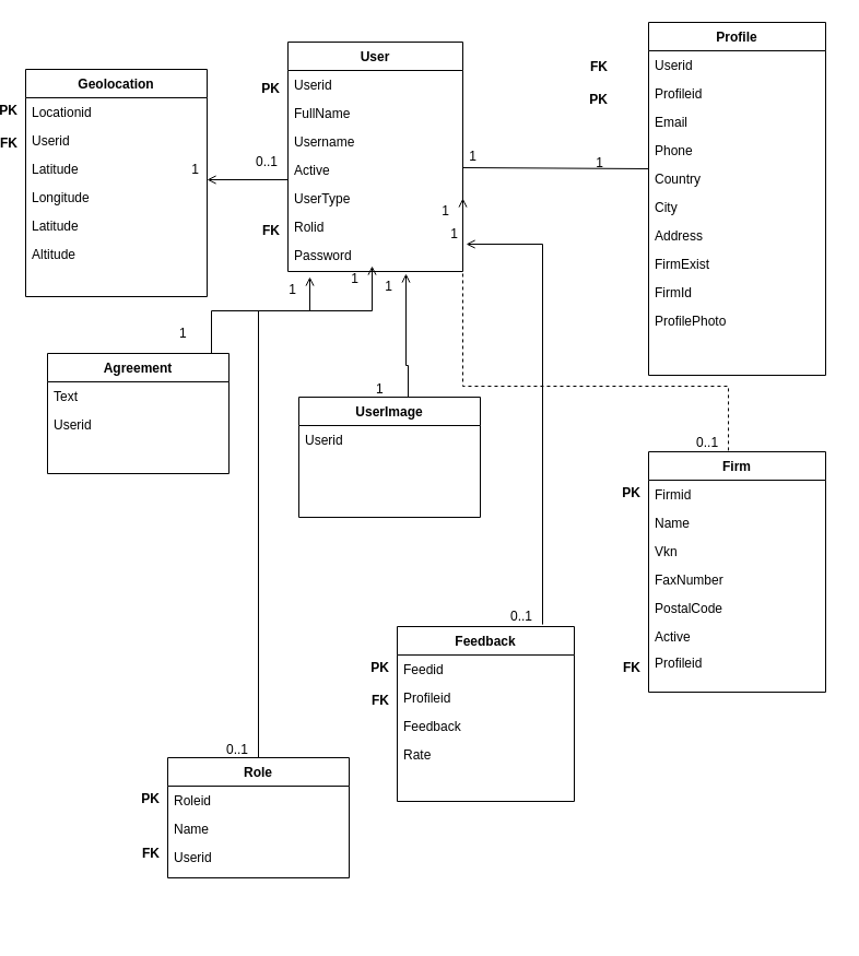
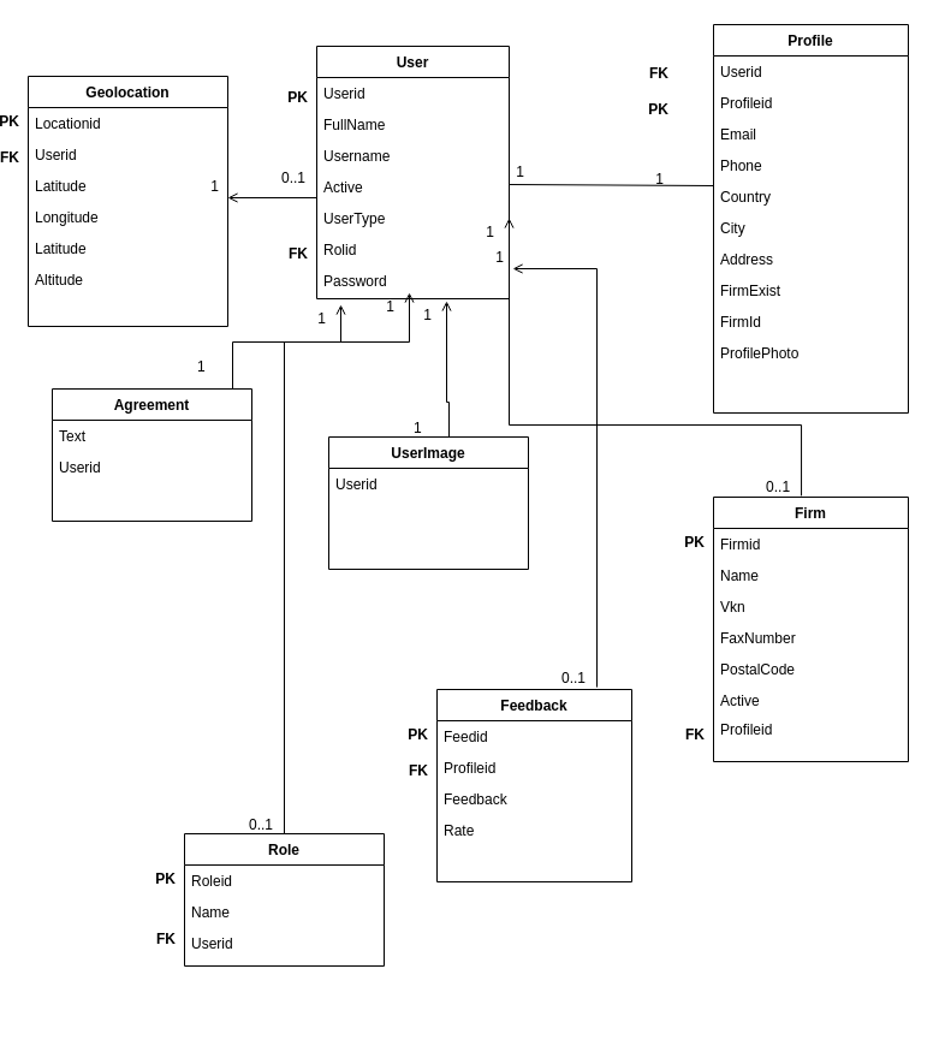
  <mxCell id="0" />
  <mxCell id="1" parent="0" />
  <mxCell id="2" value="User" style="swimlane;fontStyle=1;align=center;verticalAlign=top;childLayout=stackLayout;horizontal=1;startSize=26;horizontalStack=0;resizeParent=1;resizeLast=0;collapsible=1;marginBottom=0;rounded=0;shadow=0;strokeWidth=1;" parent="1" vertex="1"><mxGeometry x="260" y="38" width="160" height="210" as="geometry"><mxRectangle x="220" y="120" width="160" height="26" as="alternateBounds" /></mxGeometry></mxCell>
  <mxCell id="3" value="Userid" style="text;align=left;verticalAlign=top;spacingLeft=4;spacingRight=4;overflow=hidden;rotatable=0;points=[[0,0.5],[1,0.5]];portConstraint=eastwest;" parent="2" vertex="1"><mxGeometry y="26" width="160" height="26" as="geometry" /></mxCell>
  <mxCell id="4" value="FullName" style="text;align=left;verticalAlign=top;spacingLeft=4;spacingRight=4;overflow=hidden;rotatable=0;points=[[0,0.5],[1,0.5]];portConstraint=eastwest;rounded=0;shadow=0;html=0;" parent="2" vertex="1"><mxGeometry y="52" width="160" height="26" as="geometry" /></mxCell>
  <mxCell id="5" value="Username" style="text;align=left;verticalAlign=top;spacingLeft=4;spacingRight=4;overflow=hidden;rotatable=0;points=[[0,0.5],[1,0.5]];portConstraint=eastwest;rounded=0;shadow=0;html=0;" parent="2" vertex="1"><mxGeometry y="78" width="160" height="26" as="geometry" /></mxCell>
  <mxCell id="6" value="Active" style="text;align=left;verticalAlign=top;spacingLeft=4;spacingRight=4;overflow=hidden;rotatable=0;points=[[0,0.5],[1,0.5]];portConstraint=eastwest;rounded=0;shadow=0;html=0;" parent="2" vertex="1"><mxGeometry y="104" width="160" height="26" as="geometry" /></mxCell>
  <mxCell id="7" value="UserType" style="text;align=left;verticalAlign=top;spacingLeft=4;spacingRight=4;overflow=hidden;rotatable=0;points=[[0,0.5],[1,0.5]];portConstraint=eastwest;rounded=0;shadow=0;html=0;" parent="2" vertex="1"><mxGeometry y="130" width="160" height="26" as="geometry" /></mxCell>
  <mxCell id="8" value="Rolid" style="text;align=left;verticalAlign=top;spacingLeft=4;spacingRight=4;overflow=hidden;rotatable=0;points=[[0,0.5],[1,0.5]];portConstraint=eastwest;rounded=0;shadow=0;html=0;" parent="2" vertex="1"><mxGeometry y="156" width="160" height="26" as="geometry" /></mxCell>
  <mxCell id="9" value="Password" style="text;align=left;verticalAlign=top;spacingLeft=4;spacingRight=4;overflow=hidden;rotatable=0;points=[[0,0.5],[1,0.5]];portConstraint=eastwest;rounded=0;shadow=0;html=0;" parent="2" vertex="1"><mxGeometry y="182" width="160" height="26" as="geometry" /></mxCell>
  <mxCell id="10" value="Firm" style="swimlane;fontStyle=1;align=center;verticalAlign=top;childLayout=stackLayout;horizontal=1;startSize=26;horizontalStack=0;resizeParent=1;resizeLast=0;collapsible=1;marginBottom=0;rounded=0;shadow=0;strokeWidth=1;" parent="1" vertex="1"><mxGeometry x="590" y="413" width="162" height="220" as="geometry"><mxRectangle x="130" y="380" width="160" height="26" as="alternateBounds" /></mxGeometry></mxCell>
  <mxCell id="11" value="Firmid" style="text;align=left;verticalAlign=top;spacingLeft=4;spacingRight=4;overflow=hidden;rotatable=0;points=[[0,0.5],[1,0.5]];portConstraint=eastwest;" parent="10" vertex="1"><mxGeometry y="26" width="162" height="26" as="geometry" /></mxCell>
  <mxCell id="12" value="Name" style="text;align=left;verticalAlign=top;spacingLeft=4;spacingRight=4;overflow=hidden;rotatable=0;points=[[0,0.5],[1,0.5]];portConstraint=eastwest;rounded=0;shadow=0;html=0;" parent="10" vertex="1"><mxGeometry y="52" width="162" height="26" as="geometry" /></mxCell>
  <mxCell id="13" value="Vkn" style="text;align=left;verticalAlign=top;spacingLeft=4;spacingRight=4;overflow=hidden;rotatable=0;points=[[0,0.5],[1,0.5]];portConstraint=eastwest;rounded=0;shadow=0;html=0;" parent="10" vertex="1"><mxGeometry y="78" width="162" height="26" as="geometry" /></mxCell>
  <mxCell id="14" value="FaxNumber" style="text;align=left;verticalAlign=top;spacingLeft=4;spacingRight=4;overflow=hidden;rotatable=0;points=[[0,0.5],[1,0.5]];portConstraint=eastwest;rounded=0;shadow=0;html=0;" parent="10" vertex="1"><mxGeometry y="104" width="162" height="26" as="geometry" /></mxCell>
  <mxCell id="15" value="PostalCode" style="text;align=left;verticalAlign=top;spacingLeft=4;spacingRight=4;overflow=hidden;rotatable=0;points=[[0,0.5],[1,0.5]];portConstraint=eastwest;rounded=0;shadow=0;html=0;" parent="10" vertex="1"><mxGeometry y="130" width="162" height="26" as="geometry" /></mxCell>
  <mxCell id="16" value="Active" style="text;align=left;verticalAlign=top;spacingLeft=4;spacingRight=4;overflow=hidden;rotatable=0;points=[[0,0.5],[1,0.5]];portConstraint=eastwest;rounded=0;shadow=0;html=0;" parent="10" vertex="1"><mxGeometry y="156" width="162" height="24" as="geometry" /></mxCell>
  <mxCell id="17" value="Profileid" style="text;align=left;verticalAlign=top;spacingLeft=4;spacingRight=4;overflow=hidden;rotatable=0;points=[[0,0.5],[1,0.5]];portConstraint=eastwest;rounded=0;shadow=0;html=0;" parent="10" vertex="1"><mxGeometry y="180" width="162" height="26" as="geometry" /></mxCell>
  <mxCell id="18" value="Role" style="swimlane;fontStyle=1;align=center;verticalAlign=top;childLayout=stackLayout;horizontal=1;startSize=26;horizontalStack=0;resizeParent=1;resizeLast=0;collapsible=1;marginBottom=0;rounded=0;shadow=0;strokeWidth=1;" parent="1" vertex="1"><mxGeometry x="150" y="693" width="166" height="110" as="geometry"><mxRectangle x="340" y="380" width="170" height="26" as="alternateBounds" /></mxGeometry></mxCell>
  <mxCell id="19" value="Roleid" style="text;align=left;verticalAlign=top;spacingLeft=4;spacingRight=4;overflow=hidden;rotatable=0;points=[[0,0.5],[1,0.5]];portConstraint=eastwest;" parent="18" vertex="1"><mxGeometry y="26" width="166" height="26" as="geometry" /></mxCell>
  <mxCell id="20" value="Name" style="text;align=left;verticalAlign=top;spacingLeft=4;spacingRight=4;overflow=hidden;rotatable=0;points=[[0,0.5],[1,0.5]];portConstraint=eastwest;" parent="18" vertex="1"><mxGeometry y="52" width="166" height="26" as="geometry" /></mxCell>
  <mxCell id="21" value="Userid" style="text;align=left;verticalAlign=top;spacingLeft=4;spacingRight=4;overflow=hidden;rotatable=0;points=[[0,0.5],[1,0.5]];portConstraint=eastwest;" parent="18" vertex="1"><mxGeometry y="78" width="166" height="26" as="geometry" /></mxCell>
  <mxCell id="22" value="Profile" style="swimlane;fontStyle=1;align=center;verticalAlign=top;childLayout=stackLayout;horizontal=1;startSize=26;horizontalStack=0;resizeParent=1;resizeLast=0;collapsible=1;marginBottom=0;rounded=0;shadow=0;strokeWidth=1;" parent="1" vertex="1"><mxGeometry x="590" y="20" width="162" height="323" as="geometry"><mxRectangle x="550" y="140" width="160" height="26" as="alternateBounds" /></mxGeometry></mxCell>
  <mxCell id="23" value="Userid" style="text;align=left;verticalAlign=top;spacingLeft=4;spacingRight=4;overflow=hidden;rotatable=0;points=[[0,0.5],[1,0.5]];portConstraint=eastwest;" parent="22" vertex="1"><mxGeometry y="26" width="162" height="26" as="geometry" /></mxCell>
  <mxCell id="24" value="Profileid" style="text;align=left;verticalAlign=top;spacingLeft=4;spacingRight=4;overflow=hidden;rotatable=0;points=[[0,0.5],[1,0.5]];portConstraint=eastwest;rounded=0;shadow=0;html=0;" parent="22" vertex="1"><mxGeometry y="52" width="162" height="26" as="geometry" /></mxCell>
  <mxCell id="25" value="Email" style="text;align=left;verticalAlign=top;spacingLeft=4;spacingRight=4;overflow=hidden;rotatable=0;points=[[0,0.5],[1,0.5]];portConstraint=eastwest;rounded=0;shadow=0;html=0;" parent="22" vertex="1"><mxGeometry y="78" width="162" height="26" as="geometry" /></mxCell>
  <mxCell id="26" value="Phone" style="text;align=left;verticalAlign=top;spacingLeft=4;spacingRight=4;overflow=hidden;rotatable=0;points=[[0,0.5],[1,0.5]];portConstraint=eastwest;rounded=0;shadow=0;html=0;" parent="22" vertex="1"><mxGeometry y="104" width="162" height="26" as="geometry" /></mxCell>
  <mxCell id="27" value="Country" style="text;align=left;verticalAlign=top;spacingLeft=4;spacingRight=4;overflow=hidden;rotatable=0;points=[[0,0.5],[1,0.5]];portConstraint=eastwest;rounded=0;shadow=0;html=0;" parent="22" vertex="1"><mxGeometry y="130" width="162" height="26" as="geometry" /></mxCell>
  <mxCell id="28" value="City" style="text;align=left;verticalAlign=top;spacingLeft=4;spacingRight=4;overflow=hidden;rotatable=0;points=[[0,0.5],[1,0.5]];portConstraint=eastwest;" parent="22" vertex="1"><mxGeometry y="156" width="162" height="26" as="geometry" /></mxCell>
  <mxCell id="29" value="Address" style="text;align=left;verticalAlign=top;spacingLeft=4;spacingRight=4;overflow=hidden;rotatable=0;points=[[0,0.5],[1,0.5]];portConstraint=eastwest;" parent="22" vertex="1"><mxGeometry y="182" width="162" height="26" as="geometry" /></mxCell>
  <mxCell id="30" value="FirmExist" style="text;align=left;verticalAlign=top;spacingLeft=4;spacingRight=4;overflow=hidden;rotatable=0;points=[[0,0.5],[1,0.5]];portConstraint=eastwest;" parent="22" vertex="1"><mxGeometry y="208" width="162" height="26" as="geometry" /></mxCell>
  <mxCell id="31" value="FirmId" style="text;align=left;verticalAlign=top;spacingLeft=4;spacingRight=4;overflow=hidden;rotatable=0;points=[[0,0.5],[1,0.5]];portConstraint=eastwest;" parent="22" vertex="1"><mxGeometry y="234" width="162" height="26" as="geometry" /></mxCell>
  <mxCell id="32" value="ProfilePhoto" style="text;align=left;verticalAlign=top;spacingLeft=4;spacingRight=4;overflow=hidden;rotatable=0;points=[[0,0.5],[1,0.5]];portConstraint=eastwest;" parent="22" vertex="1"><mxGeometry y="260" width="162" height="30" as="geometry" /></mxCell>
- <mxCell id="33" value="" style="endArrow=open;shadow=0;strokeWidth=1;rounded=0;endFill=1;edgeStyle=elbowEdgeStyle;elbow=vertical;exitX=0.451;exitY=-0.005;exitDx=0;exitDy=0;exitPerimeter=0;entryX=1;entryY=0.5;entryDx=0;entryDy=0;dashed=1;" parent="1" source="10" edge="1" target="7"><mxGeometry x="0.5" y="41" relative="1" as="geometry"><mxPoint x="370" y="105" as="sourcePoint" /><mxPoint x="570" y="343" as="targetPoint" /><mxPoint x="-40" y="32" as="offset" /><Array as="points"><mxPoint x="570" y="353" /></Array></mxGeometry></mxCell>
+ <mxCell id="33" value="" style="endArrow=open;shadow=0;strokeWidth=1;rounded=0;endFill=1;edgeStyle=elbowEdgeStyle;elbow=vertical;exitX=0.451;exitY=-0.005;exitDx=0;exitDy=0;exitPerimeter=0;entryX=1;entryY=0.5;entryDx=0;entryDy=0;" parent="1" source="10" edge="1" target="7"><mxGeometry x="0.5" y="41" relative="1" as="geometry"><mxPoint x="370" y="105" as="sourcePoint" /><mxPoint x="570" y="343" as="targetPoint" /><mxPoint x="-40" y="32" as="offset" /><Array as="points"><mxPoint x="570" y="353" /></Array></mxGeometry></mxCell>
  <mxCell id="34" value="0..1" style="resizable=0;align=left;verticalAlign=bottom;labelBackgroundColor=none;fontSize=12;" parent="33" connectable="0" vertex="1"><mxGeometry x="-1" relative="1" as="geometry"><mxPoint x="-31" y="1" as="offset" /></mxGeometry></mxCell>
  <mxCell id="35" value="1" style="resizable=0;align=right;verticalAlign=bottom;labelBackgroundColor=none;fontSize=12;" parent="33" connectable="0" vertex="1"><mxGeometry x="1" relative="1" as="geometry"><mxPoint x="-11" y="20" as="offset" /></mxGeometry></mxCell>
  <mxCell id="36" value="" style="endArrow=none;html=1;rounded=0;entryX=0;entryY=0.154;entryDx=0;entryDy=0;entryPerimeter=0;" parent="1" target="27" edge="1"><mxGeometry width="50" height="50" relative="1" as="geometry"><mxPoint x="420" y="154" as="sourcePoint" /><mxPoint x="500" y="153" as="targetPoint" /><Array as="points"><mxPoint x="420" y="153" /></Array></mxGeometry></mxCell>
  <mxCell id="37" value="1" style="resizable=0;align=right;verticalAlign=bottom;labelBackgroundColor=none;fontSize=12;" parent="1" connectable="0" vertex="1"><mxGeometry x="420" y="143.002" as="geometry"><mxPoint x="14" y="8" as="offset" /></mxGeometry></mxCell>
  <mxCell id="38" value="1" style="resizable=0;align=right;verticalAlign=bottom;labelBackgroundColor=none;fontSize=12;" parent="1" connectable="0" vertex="1"><mxGeometry x="450" y="173.002" as="geometry"><mxPoint x="100" y="-16" as="offset" /></mxGeometry></mxCell>
  <mxCell id="39" value="" style="endArrow=open;shadow=0;strokeWidth=1;rounded=0;endFill=1;edgeStyle=elbowEdgeStyle;elbow=vertical;exitX=0.5;exitY=0;exitDx=0;exitDy=0;" parent="1" edge="1" source="18"><mxGeometry x="0.5" y="41" relative="1" as="geometry"><mxPoint x="336.5" y="323" as="sourcePoint" /><mxPoint x="337" y="243" as="targetPoint" /><mxPoint x="-40" y="32" as="offset" /><Array as="points"><mxPoint x="335" y="284" /></Array></mxGeometry></mxCell>
  <mxCell id="40" value="0..1" style="resizable=0;align=left;verticalAlign=bottom;labelBackgroundColor=none;fontSize=12;" parent="39" connectable="0" vertex="1"><mxGeometry x="-1" relative="1" as="geometry"><mxPoint x="-31" y="1" as="offset" /></mxGeometry></mxCell>
  <mxCell id="41" value="1" style="resizable=0;align=right;verticalAlign=bottom;labelBackgroundColor=none;fontSize=12;" parent="39" connectable="0" vertex="1"><mxGeometry x="1" relative="1" as="geometry"><mxPoint x="-11" y="20" as="offset" /></mxGeometry></mxCell>
  <mxCell id="42" value="Geolocation" style="swimlane;fontStyle=1;align=center;verticalAlign=top;childLayout=stackLayout;horizontal=1;startSize=26;horizontalStack=0;resizeParent=1;resizeLast=0;collapsible=1;marginBottom=0;rounded=0;shadow=0;strokeWidth=1;" parent="1" vertex="1"><mxGeometry x="20" y="63" width="166" height="208" as="geometry"><mxRectangle x="340" y="380" width="170" height="26" as="alternateBounds" /></mxGeometry></mxCell>
  <mxCell id="43" value="Locationid" style="text;align=left;verticalAlign=top;spacingLeft=4;spacingRight=4;overflow=hidden;rotatable=0;points=[[0,0.5],[1,0.5]];portConstraint=eastwest;" parent="42" vertex="1"><mxGeometry y="26" width="166" height="26" as="geometry" /></mxCell>
  <mxCell id="44" value="Userid" style="text;align=left;verticalAlign=top;spacingLeft=4;spacingRight=4;overflow=hidden;rotatable=0;points=[[0,0.5],[1,0.5]];portConstraint=eastwest;" parent="42" vertex="1"><mxGeometry y="52" width="166" height="26" as="geometry" /></mxCell>
  <mxCell id="45" value="Latitude" style="text;align=left;verticalAlign=top;spacingLeft=4;spacingRight=4;overflow=hidden;rotatable=0;points=[[0,0.5],[1,0.5]];portConstraint=eastwest;" parent="42" vertex="1"><mxGeometry y="78" width="166" height="26" as="geometry" /></mxCell>
  <mxCell id="46" value="Longitude" style="text;align=left;verticalAlign=top;spacingLeft=4;spacingRight=4;overflow=hidden;rotatable=0;points=[[0,0.5],[1,0.5]];portConstraint=eastwest;" parent="42" vertex="1"><mxGeometry y="104" width="166" height="26" as="geometry" /></mxCell>
  <mxCell id="47" value="Latitude" style="text;align=left;verticalAlign=top;spacingLeft=4;spacingRight=4;overflow=hidden;rotatable=0;points=[[0,0.5],[1,0.5]];portConstraint=eastwest;" parent="42" vertex="1"><mxGeometry y="130" width="166" height="26" as="geometry" /></mxCell>
  <mxCell id="48" value="Altitude" style="text;align=left;verticalAlign=top;spacingLeft=4;spacingRight=4;overflow=hidden;rotatable=0;points=[[0,0.5],[1,0.5]];portConstraint=eastwest;" parent="42" vertex="1"><mxGeometry y="156" width="166" height="26" as="geometry" /></mxCell>
  <mxCell id="49" value="" style="endArrow=open;shadow=0;strokeWidth=1;rounded=0;endFill=1;edgeStyle=elbowEdgeStyle;elbow=vertical;exitX=0;exitY=0.5;exitDx=0;exitDy=0;" parent="1" source="6" edge="1"><mxGeometry x="0.5" y="41" relative="1" as="geometry"><mxPoint x="200" y="203" as="sourcePoint" /><mxPoint x="186" y="164" as="targetPoint" /><mxPoint x="-40" y="32" as="offset" /><Array as="points"><mxPoint x="198.5" y="164" /></Array></mxGeometry></mxCell>
  <mxCell id="50" value="0..1" style="resizable=0;align=left;verticalAlign=bottom;labelBackgroundColor=none;fontSize=12;" parent="49" connectable="0" vertex="1"><mxGeometry x="-1" relative="1" as="geometry"><mxPoint x="-31" y="1" as="offset" /></mxGeometry></mxCell>
  <mxCell id="51" value="1" style="resizable=0;align=right;verticalAlign=bottom;labelBackgroundColor=none;fontSize=12;" parent="49" connectable="0" vertex="1"><mxGeometry x="1" relative="1" as="geometry"><mxPoint x="-6" y="-1" as="offset" /></mxGeometry></mxCell>
  <mxCell id="52" value="Feedback" style="swimlane;fontStyle=1;align=center;verticalAlign=top;childLayout=stackLayout;horizontal=1;startSize=26;horizontalStack=0;resizeParent=1;resizeLast=0;collapsible=1;marginBottom=0;rounded=0;shadow=0;strokeWidth=1;" parent="1" vertex="1"><mxGeometry x="360" y="573" width="162" height="160" as="geometry"><mxRectangle x="130" y="380" width="160" height="26" as="alternateBounds" /></mxGeometry></mxCell>
  <mxCell id="53" value="Feedid" style="text;align=left;verticalAlign=top;spacingLeft=4;spacingRight=4;overflow=hidden;rotatable=0;points=[[0,0.5],[1,0.5]];portConstraint=eastwest;" parent="52" vertex="1"><mxGeometry y="26" width="162" height="26" as="geometry" /></mxCell>
  <mxCell id="54" value="Profileid" style="text;align=left;verticalAlign=top;spacingLeft=4;spacingRight=4;overflow=hidden;rotatable=0;points=[[0,0.5],[1,0.5]];portConstraint=eastwest;rounded=0;shadow=0;html=0;" parent="52" vertex="1"><mxGeometry y="52" width="162" height="26" as="geometry" /></mxCell>
  <mxCell id="55" value="Feedback" style="text;align=left;verticalAlign=top;spacingLeft=4;spacingRight=4;overflow=hidden;rotatable=0;points=[[0,0.5],[1,0.5]];portConstraint=eastwest;rounded=0;shadow=0;html=0;" parent="52" vertex="1"><mxGeometry y="78" width="162" height="26" as="geometry" /></mxCell>
  <mxCell id="56" value="Rate" style="text;align=left;verticalAlign=top;spacingLeft=4;spacingRight=4;overflow=hidden;rotatable=0;points=[[0,0.5],[1,0.5]];portConstraint=eastwest;rounded=0;shadow=0;html=0;" parent="52" vertex="1"><mxGeometry y="104" width="162" height="26" as="geometry" /></mxCell>
  <mxCell id="57" value="PK" style="resizable=0;align=right;verticalAlign=bottom;labelBackgroundColor=none;fontSize=12;fontStyle=1" parent="1" connectable="0" vertex="1"><mxGeometry x="190" y="173" as="geometry"><mxPoint x="-176" y="-64" as="offset" /></mxGeometry></mxCell>
  <mxCell id="58" value="PK" style="resizable=0;align=right;verticalAlign=bottom;labelBackgroundColor=none;fontSize=12;fontStyle=1" parent="1" connectable="0" vertex="1"><mxGeometry x="430" y="153" as="geometry"><mxPoint x="-176" y="-64" as="offset" /></mxGeometry></mxCell>
  <mxCell id="59" value="PK" style="resizable=0;align=right;verticalAlign=bottom;labelBackgroundColor=none;fontSize=12;fontStyle=1" parent="1" connectable="0" vertex="1"><mxGeometry x="730" y="163" as="geometry"><mxPoint x="-176" y="-64" as="offset" /></mxGeometry></mxCell>
  <mxCell id="60" value="PK" style="resizable=0;align=right;verticalAlign=bottom;labelBackgroundColor=none;fontSize=12;fontStyle=1" parent="1" connectable="0" vertex="1"><mxGeometry x="760" y="523" as="geometry"><mxPoint x="-176" y="-64" as="offset" /></mxGeometry></mxCell>
  <mxCell id="61" value="PK" style="resizable=0;align=right;verticalAlign=bottom;labelBackgroundColor=none;fontSize=12;fontStyle=1" parent="1" connectable="0" vertex="1"><mxGeometry x="320" y="803" as="geometry"><mxPoint x="-176" y="-64" as="offset" /></mxGeometry></mxCell>
  <mxCell id="62" value="PK" style="resizable=0;align=right;verticalAlign=bottom;labelBackgroundColor=none;fontSize=12;fontStyle=1" parent="1" connectable="0" vertex="1"><mxGeometry x="530" y="683" as="geometry"><mxPoint x="-176" y="-64" as="offset" /></mxGeometry></mxCell>
  <mxCell id="63" value="FK" style="resizable=0;align=right;verticalAlign=bottom;labelBackgroundColor=none;fontSize=12;fontStyle=1" parent="1" connectable="0" vertex="1"><mxGeometry x="730" y="133" as="geometry"><mxPoint x="-176" y="-64" as="offset" /></mxGeometry></mxCell>
  <mxCell id="64" value="FK" style="resizable=0;align=right;verticalAlign=bottom;labelBackgroundColor=none;fontSize=12;fontStyle=1" parent="1" connectable="0" vertex="1"><mxGeometry x="430" y="283" as="geometry"><mxPoint x="-176" y="-64" as="offset" /></mxGeometry></mxCell>
  <mxCell id="65" value="FK" style="resizable=0;align=right;verticalAlign=bottom;labelBackgroundColor=none;fontSize=12;fontStyle=1" parent="1" connectable="0" vertex="1"><mxGeometry x="530" y="713" as="geometry"><mxPoint x="-176" y="-64" as="offset" /></mxGeometry></mxCell>
  <mxCell id="66" value="FK" style="resizable=0;align=right;verticalAlign=bottom;labelBackgroundColor=none;fontSize=12;fontStyle=1" parent="1" connectable="0" vertex="1"><mxGeometry x="760" y="683" as="geometry"><mxPoint x="-176" y="-64" as="offset" /></mxGeometry></mxCell>
  <mxCell id="67" value="FK" style="resizable=0;align=right;verticalAlign=bottom;labelBackgroundColor=none;fontSize=12;fontStyle=1" parent="1" connectable="0" vertex="1"><mxGeometry x="190" y="203" as="geometry"><mxPoint x="-176" y="-64" as="offset" /></mxGeometry></mxCell>
  <mxCell id="68" value="FK" style="resizable=0;align=right;verticalAlign=bottom;labelBackgroundColor=none;fontSize=12;fontStyle=1" parent="1" connectable="0" vertex="1"><mxGeometry x="320" y="853" as="geometry"><mxPoint x="-176" y="-64" as="offset" /></mxGeometry></mxCell>
  <mxCell id="69" value="" style="endArrow=open;shadow=0;strokeWidth=1;rounded=0;endFill=1;edgeStyle=elbowEdgeStyle;elbow=vertical;exitX=0.821;exitY=-0.012;exitDx=0;exitDy=0;exitPerimeter=0;entryX=1.019;entryY=0.115;entryDx=0;entryDy=0;entryPerimeter=0;" parent="1" source="52" target="9" edge="1"><mxGeometry x="0.5" y="41" relative="1" as="geometry"><mxPoint x="470" y="453" as="sourcePoint" /><mxPoint x="540" y="223" as="targetPoint" /><mxPoint x="-40" y="32" as="offset" /><Array as="points"><mxPoint x="472" y="223" /><mxPoint x="500" y="223" /><mxPoint x="510" y="253" /></Array></mxGeometry></mxCell>
  <mxCell id="70" value="0..1" style="resizable=0;align=left;verticalAlign=bottom;labelBackgroundColor=none;fontSize=12;" parent="69" connectable="0" vertex="1"><mxGeometry x="-1" relative="1" as="geometry"><mxPoint x="-31" y="1" as="offset" /></mxGeometry></mxCell>
  <mxCell id="71" value="1" style="resizable=0;align=right;verticalAlign=bottom;labelBackgroundColor=none;fontSize=12;" parent="69" connectable="0" vertex="1"><mxGeometry x="1" relative="1" as="geometry"><mxPoint x="-6" y="-1" as="offset" /></mxGeometry></mxCell>
  <mxCell id="72" value="Agreement" style="swimlane;fontStyle=1;align=center;verticalAlign=top;childLayout=stackLayout;horizontal=1;startSize=26;horizontalStack=0;resizeParent=1;resizeLast=0;collapsible=1;marginBottom=0;rounded=0;shadow=0;strokeWidth=1;" vertex="1" parent="1"><mxGeometry x="40" y="323" width="166" height="110" as="geometry"><mxRectangle x="340" y="380" width="170" height="26" as="alternateBounds" /></mxGeometry></mxCell>
  <mxCell id="73" value="Text" style="text;align=left;verticalAlign=top;spacingLeft=4;spacingRight=4;overflow=hidden;rotatable=0;points=[[0,0.5],[1,0.5]];portConstraint=eastwest;" vertex="1" parent="72"><mxGeometry y="26" width="166" height="26" as="geometry" /></mxCell>
  <mxCell id="74" value="Userid" style="text;align=left;verticalAlign=top;spacingLeft=4;spacingRight=4;overflow=hidden;rotatable=0;points=[[0,0.5],[1,0.5]];portConstraint=eastwest;" vertex="1" parent="72"><mxGeometry y="52" width="166" height="26" as="geometry" /></mxCell>
  <mxCell id="75" value="" style="endArrow=open;shadow=0;strokeWidth=1;rounded=0;endFill=1;edgeStyle=elbowEdgeStyle;elbow=vertical;entryX=0.125;entryY=1.269;entryDx=0;entryDy=0;entryPerimeter=0;" edge="1" parent="1" target="9"><mxGeometry x="0.5" y="41" relative="1" as="geometry"><mxPoint x="190" y="323" as="sourcePoint" /><mxPoint x="250" y="253" as="targetPoint" /><mxPoint x="-40" y="32" as="offset" /><Array as="points"><mxPoint x="188.5" y="284" /></Array></mxGeometry></mxCell>
  <mxCell id="76" value="1" style="resizable=0;align=left;verticalAlign=bottom;labelBackgroundColor=none;fontSize=12;" connectable="0" vertex="1" parent="75"><mxGeometry x="-1" relative="1" as="geometry"><mxPoint x="-31" y="-10" as="offset" /></mxGeometry></mxCell>
  <mxCell id="77" value="1" style="resizable=0;align=right;verticalAlign=bottom;labelBackgroundColor=none;fontSize=12;" connectable="0" vertex="1" parent="75"><mxGeometry x="1" relative="1" as="geometry"><mxPoint x="-11" y="20" as="offset" /></mxGeometry></mxCell>
  <mxCell id="78" value="UserImage" style="swimlane;fontStyle=1;align=center;verticalAlign=top;childLayout=stackLayout;horizontal=1;startSize=26;horizontalStack=0;resizeParent=1;resizeLast=0;collapsible=1;marginBottom=0;rounded=0;shadow=0;strokeWidth=1;" vertex="1" parent="1"><mxGeometry x="270" y="363" width="166" height="110" as="geometry"><mxRectangle x="340" y="380" width="170" height="26" as="alternateBounds" /></mxGeometry></mxCell>
  <mxCell id="79" value="Userid" style="text;align=left;verticalAlign=top;spacingLeft=4;spacingRight=4;overflow=hidden;rotatable=0;points=[[0,0.5],[1,0.5]];portConstraint=eastwest;" vertex="1" parent="78"><mxGeometry y="26" width="166" height="26" as="geometry" /></mxCell>
  <mxCell id="80" value="" style="endArrow=open;shadow=0;strokeWidth=1;rounded=0;endFill=1;edgeStyle=elbowEdgeStyle;elbow=vertical;entryX=0.675;entryY=1.154;entryDx=0;entryDy=0;entryPerimeter=0;" edge="1" parent="1" target="9"><mxGeometry x="0.5" y="41" relative="1" as="geometry"><mxPoint x="370" y="363" as="sourcePoint" /><mxPoint x="370" y="283" as="targetPoint" /><mxPoint x="-40" y="32" as="offset" /><Array as="points"><mxPoint x="367.5" y="334" /></Array></mxGeometry></mxCell>
  <mxCell id="81" value="1" style="resizable=0;align=left;verticalAlign=bottom;labelBackgroundColor=none;fontSize=12;" connectable="0" vertex="1" parent="80"><mxGeometry x="-1" relative="1" as="geometry"><mxPoint x="-31" y="1" as="offset" /></mxGeometry></mxCell>
  <mxCell id="82" value="1" style="resizable=0;align=right;verticalAlign=bottom;labelBackgroundColor=none;fontSize=12;" connectable="0" vertex="1" parent="80"><mxGeometry x="1" relative="1" as="geometry"><mxPoint x="-11" y="20" as="offset" /></mxGeometry></mxCell>
